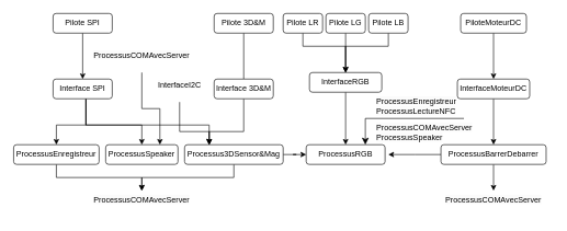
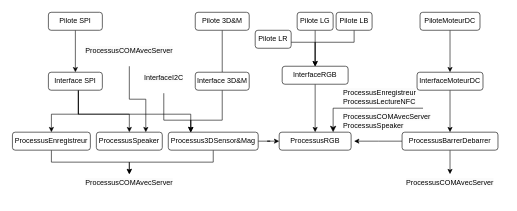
  <mxCell id="0" />
  <mxCell id="1" parent="0" />
  <mxCell id="2" value="" style="edgeStyle=orthogonalEdgeStyle;rounded=0;orthogonalLoop=1;jettySize=auto;html=1;" parent="1" source="4" target="32" edge="1"><mxGeometry relative="1" as="geometry" /></mxCell>
  <mxCell id="3" style="edgeStyle=orthogonalEdgeStyle;rounded=0;orthogonalLoop=1;jettySize=auto;html=1;entryX=0;entryY=0.5;entryDx=0;entryDy=0;" parent="1" source="4" target="34" edge="1"><mxGeometry relative="1" as="geometry" /></mxCell>
  <mxCell id="4" value="Processus3DSensor&amp;amp;Mag" style="rounded=1;whiteSpace=wrap;html=1;" parent="1" vertex="1"><mxGeometry y="220" width="150" height="30" as="geometry" x="280" /></mxCell>
  <mxCell id="5" value="" style="edgeStyle=orthogonalEdgeStyle;rounded=0;orthogonalLoop=1;jettySize=auto;html=1;" parent="1" source="6" target="8" edge="1"><mxGeometry relative="1" as="geometry" /></mxCell>
  <mxCell id="6" value="PiloteMoteurDC" style="rounded=1;whiteSpace=wrap;html=1;" parent="1" vertex="1"><mxGeometry x="700" y="20" width="100" height="30" as="geometry" /></mxCell>
  <mxCell id="7" value="" style="edgeStyle=orthogonalEdgeStyle;rounded=0;orthogonalLoop=1;jettySize=auto;html=1;" parent="1" source="8" target="11" edge="1"><mxGeometry relative="1" as="geometry" /></mxCell>
  <mxCell id="8" value="InterfaceMoteurDC" style="rounded=1;whiteSpace=wrap;html=1;" parent="1" vertex="1"><mxGeometry x="695" y="120" width="110" height="30" as="geometry" /></mxCell>
  <mxCell id="9" value="" style="edgeStyle=orthogonalEdgeStyle;rounded=0;orthogonalLoop=1;jettySize=auto;html=1;" parent="1" source="11" target="33" edge="1"><mxGeometry relative="1" as="geometry" /></mxCell>
  <mxCell id="10" style="edgeStyle=orthogonalEdgeStyle;rounded=0;orthogonalLoop=1;jettySize=auto;html=1;" parent="1" source="11" edge="1"><mxGeometry relative="1" as="geometry"><mxPoint x="590" y="235" as="targetPoint" /></mxGeometry></mxCell>
  <mxCell id="11" value="ProcessusBarrerDebarrer" style="rounded=1;whiteSpace=wrap;html=1;" parent="1" vertex="1"><mxGeometry x="670" y="220" width="160" height="30" as="geometry" /></mxCell>
  <mxCell id="12" style="edgeStyle=orthogonalEdgeStyle;rounded=0;orthogonalLoop=1;jettySize=auto;html=1;entryX=0.25;entryY=0;entryDx=0;entryDy=0;" parent="1" source="13" target="4" edge="1"><mxGeometry relative="1" as="geometry"><Array as="points"><mxPoint x="273" y="200" /><mxPoint x="318" y="200" /></Array></mxGeometry></mxCell>
  <mxCell id="13" value="&lt;span style=&quot;color: rgb(0, 0, 0); font-family: Helvetica; font-size: 12px; font-style: normal; font-variant-ligatures: normal; font-variant-caps: normal; font-weight: 400; letter-spacing: normal; orphans: 2; text-indent: 0px; text-transform: none; widows: 2; word-spacing: 0px; -webkit-text-stroke-width: 0px; background-color: rgb(251, 251, 251); text-decoration-thickness: initial; text-decoration-style: initial; text-decoration-color: initial; float: none; display: inline !important;&quot;&gt;InterfaceI2C&lt;/span&gt;" style="text;whiteSpace=wrap;html=1;align=center;" parent="1" vertex="1"><mxGeometry x="235" y="115" width="75" height="40" as="geometry" /></mxCell>
  <mxCell id="14" value="" style="edgeStyle=orthogonalEdgeStyle;rounded=0;orthogonalLoop=1;jettySize=auto;html=1;endArrow=none;" parent="1" source="15" target="17" edge="1"><mxGeometry relative="1" as="geometry" /></mxCell>
  <mxCell id="15" value="Pilote 3D&amp;amp;M" style="rounded=1;whiteSpace=wrap;html=1;" parent="1" vertex="1"><mxGeometry x="325" y="20" width="90" height="30" as="geometry" /></mxCell>
  <mxCell id="16" style="edgeStyle=orthogonalEdgeStyle;rounded=0;orthogonalLoop=1;jettySize=auto;html=1;entryX=0.25;entryY=0;entryDx=0;entryDy=0;" parent="1" source="17" target="4" edge="1"><mxGeometry relative="1" as="geometry"><Array as="points"><mxPoint x="370" y="200" /><mxPoint x="318" y="200" /></Array></mxGeometry></mxCell>
  <mxCell id="17" value="Interface 3D&amp;amp;M" style="rounded=1;whiteSpace=wrap;html=1;" parent="1" vertex="1"><mxGeometry x="325" y="120" width="90" height="30" as="geometry" /></mxCell>
  <mxCell id="18" value="" style="edgeStyle=orthogonalEdgeStyle;rounded=0;orthogonalLoop=1;jettySize=auto;html=1;" parent="1" source="19" target="23" edge="1"><mxGeometry relative="1" as="geometry" /></mxCell>
  <mxCell id="19" value="Pilote SPI" style="rounded=1;whiteSpace=wrap;html=1;" parent="1" vertex="1"><mxGeometry x="80" y="20" width="90" height="30" as="geometry" /></mxCell>
  <mxCell id="20" style="edgeStyle=orthogonalEdgeStyle;rounded=0;orthogonalLoop=1;jettySize=auto;html=1;entryX=0.25;entryY=0;entryDx=0;entryDy=0;" parent="1" source="23" target="4" edge="1"><mxGeometry relative="1" as="geometry"><Array as="points"><mxPoint x="130" y="190" /><mxPoint x="318" y="190" /></Array></mxGeometry></mxCell>
  <mxCell id="21" style="edgeStyle=orthogonalEdgeStyle;rounded=0;orthogonalLoop=1;jettySize=auto;html=1;entryX=0.5;entryY=0;entryDx=0;entryDy=0;" parent="1" source="23" target="40" edge="1"><mxGeometry relative="1" as="geometry"><Array as="points"><mxPoint x="130" y="190" /><mxPoint x="215" y="190" /></Array></mxGeometry></mxCell>
  <mxCell id="22" style="edgeStyle=orthogonalEdgeStyle;rounded=0;orthogonalLoop=1;jettySize=auto;html=1;entryX=0.5;entryY=0;entryDx=0;entryDy=0;" parent="1" source="23" target="42" edge="1"><mxGeometry relative="1" as="geometry"><Array as="points"><mxPoint x="130" y="190" /><mxPoint x="85" y="190" /></Array></mxGeometry></mxCell>
  <mxCell id="23" value="Interface SPI" style="rounded=1;whiteSpace=wrap;html=1;" parent="1" vertex="1"><mxGeometry x="80" y="120" width="90" height="30" as="geometry" /></mxCell>
  <mxCell id="24" style="edgeStyle=orthogonalEdgeStyle;rounded=0;orthogonalLoop=1;jettySize=auto;html=1;entryX=0.5;entryY=0;entryDx=0;entryDy=0;" parent="1" source="25" target="31" edge="1"><mxGeometry relative="1" as="geometry"><Array as="points"><mxPoint x="460" y="70.02" /><mxPoint x="525" y="70.02" /></Array></mxGeometry></mxCell>
- <mxCell id="25" value="Pilote LR" style="rounded=1;whiteSpace=wrap;html=1;" parent="1" vertex="1"><mxGeometry x="430" y="20" width="60" height="30" as="geometry" /></mxCell>
+ <mxCell id="25" value="Pilote LR" style="rounded=1;whiteSpace=wrap;html=1;" parent="1" vertex="1"><mxGeometry x="425" y="50" width="60" height="30" as="geometry" /></mxCell>
  <mxCell id="26" value="" style="edgeStyle=orthogonalEdgeStyle;rounded=0;orthogonalLoop=1;jettySize=auto;html=1;" parent="1" source="27" target="31" edge="1"><mxGeometry relative="1" as="geometry" /></mxCell>
  <mxCell id="27" value="Pilote LG" style="rounded=1;whiteSpace=wrap;html=1;" parent="1" vertex="1"><mxGeometry x="495" y="20" width="60" height="30" as="geometry" /></mxCell>
  <mxCell id="28" value="" style="edgeStyle=orthogonalEdgeStyle;rounded=0;orthogonalLoop=1;jettySize=auto;html=1;endArrow=open;" parent="1" source="29" target="31" edge="1"><mxGeometry relative="1" as="geometry"><Array as="points"><mxPoint x="590" y="70.02" /><mxPoint x="525" y="70.02" /></Array></mxGeometry></mxCell>
  <mxCell id="29" value="Pilote LB" style="rounded=1;whiteSpace=wrap;html=1;" parent="1" vertex="1"><mxGeometry x="560" y="20" width="60" height="30" as="geometry" /></mxCell>
  <mxCell id="30" value="" style="edgeStyle=orthogonalEdgeStyle;rounded=0;orthogonalLoop=1;jettySize=auto;html=1;" parent="1" source="31" target="34" edge="1"><mxGeometry relative="1" as="geometry" /></mxCell>
  <mxCell id="31" value="InterfaceRGB" style="rounded=1;whiteSpace=wrap;html=1;" parent="1" vertex="1"><mxGeometry x="470" y="110.02" width="110" height="30" as="geometry" /></mxCell>
  <mxCell id="32" value="&lt;span style=&quot;color: rgb(0, 0, 0); font-family: Helvetica; font-size: 12px; font-style: normal; font-variant-ligatures: normal; font-variant-caps: normal; font-weight: 400; letter-spacing: normal; orphans: 2; text-indent: 0px; text-transform: none; widows: 2; word-spacing: 0px; -webkit-text-stroke-width: 0px; background-color: rgb(251, 251, 251); text-decoration-thickness: initial; text-decoration-style: initial; text-decoration-color: initial; float: none; display: inline !important;&quot;&gt;ProcessusCOMAvecServer&lt;/span&gt;" style="text;whiteSpace=wrap;html=1;align=center;" parent="1" vertex="1"><mxGeometry x="125" y="290" width="180" height="40" as="geometry" /></mxCell>
  <mxCell id="33" value="&lt;span style=&quot;color: rgb(0, 0, 0); font-family: Helvetica; font-size: 12px; font-style: normal; font-variant-ligatures: normal; font-variant-caps: normal; font-weight: 400; letter-spacing: normal; orphans: 2; text-indent: 0px; text-transform: none; widows: 2; word-spacing: 0px; -webkit-text-stroke-width: 0px; background-color: rgb(251, 251, 251); text-decoration-thickness: initial; text-decoration-style: initial; text-decoration-color: initial; float: none; display: inline !important;&quot;&gt;ProcessusCOMAvecServer&lt;/span&gt;" style="text;whiteSpace=wrap;html=1;align=center;" parent="1" vertex="1"><mxGeometry x="660" y="290" width="180" height="40" as="geometry" /></mxCell>
  <mxCell id="34" value="ProcessusRGB" style="whiteSpace=wrap;html=1;rounded=1;" parent="1" vertex="1"><mxGeometry x="465" y="220" width="120" height="30" as="geometry" /></mxCell>
  <mxCell id="35" value="" style="edgeStyle=segmentEdgeStyle;endArrow=classic;html=1;curved=0;rounded=0;endSize=8;startSize=8;sourcePerimeterSpacing=0;targetPerimeterSpacing=0;entryX=0.75;entryY=0;entryDx=0;entryDy=0;exitX=0.75;exitY=0;exitDx=0;exitDy=0;" parent="1" source="37" target="34" edge="1"><mxGeometry width="100" relative="1" as="geometry"><mxPoint x="610" y="180" as="sourcePoint" /><mxPoint x="660" y="200" as="targetPoint" /><Array as="points"><mxPoint x="555" y="180" /></Array></mxGeometry></mxCell>
  <mxCell id="36" value="&lt;span style=&quot;color: rgb(0, 0, 0); font-family: Helvetica; font-size: 12px; font-style: normal; font-variant-ligatures: normal; font-variant-caps: normal; font-weight: 400; letter-spacing: normal; orphans: 2; text-align: center; text-indent: 0px; text-transform: none; widows: 2; word-spacing: 0px; -webkit-text-stroke-width: 0px; background-color: rgb(251, 251, 251); text-decoration-thickness: initial; text-decoration-style: initial; text-decoration-color: initial; float: none; display: inline !important;&quot;&gt;ProcessusLectureNFC&lt;/span&gt;" style="text;whiteSpace=wrap;html=1;" parent="1" vertex="1"><mxGeometry x="570" y="155" width="150" height="40" as="geometry" /></mxCell>
  <mxCell id="37" value="&lt;span style=&quot;color: rgb(0, 0, 0); font-family: Helvetica; font-size: 12px; font-style: normal; font-variant-ligatures: normal; font-variant-caps: normal; font-weight: 400; letter-spacing: normal; orphans: 2; text-align: center; text-indent: 0px; text-transform: none; widows: 2; word-spacing: 0px; -webkit-text-stroke-width: 0px; background-color: rgb(251, 251, 251); text-decoration-thickness: initial; text-decoration-style: initial; text-decoration-color: initial; float: none; display: inline !important;&quot;&gt;ProcessusCOMAvecServer&lt;/span&gt;" style="text;whiteSpace=wrap;html=1;" parent="1" vertex="1"><mxGeometry x="570" y="180" width="180" height="40" as="geometry" /></mxCell>
  <mxCell id="38" value="&lt;span style=&quot;color: rgb(0, 0, 0); font-family: Helvetica; font-size: 12px; font-style: normal; font-variant-ligatures: normal; font-variant-caps: normal; font-weight: 400; letter-spacing: normal; orphans: 2; text-align: center; text-indent: 0px; text-transform: none; widows: 2; word-spacing: 0px; -webkit-text-stroke-width: 0px; background-color: rgb(251, 251, 251); text-decoration-thickness: initial; text-decoration-style: initial; text-decoration-color: initial; float: none; display: inline !important;&quot;&gt;ProcessusEnregistreur&lt;/span&gt;" style="text;whiteSpace=wrap;html=1;" parent="1" vertex="1"><mxGeometry x="570" y="140.02" width="150" height="40" as="geometry" /></mxCell>
  <mxCell id="39" value="&lt;span style=&quot;color: rgb(0, 0, 0); font-family: Helvetica; font-size: 12px; font-style: normal; font-variant-ligatures: normal; font-variant-caps: normal; font-weight: 400; letter-spacing: normal; orphans: 2; text-align: center; text-indent: 0px; text-transform: none; widows: 2; word-spacing: 0px; -webkit-text-stroke-width: 0px; background-color: rgb(251, 251, 251); text-decoration-thickness: initial; text-decoration-style: initial; text-decoration-color: initial; float: none; display: inline !important;&quot;&gt;ProcessusSpeaker&lt;/span&gt;" style="text;whiteSpace=wrap;html=1;" parent="1" vertex="1"><mxGeometry x="570" y="195" width="150" height="40" as="geometry" /></mxCell>
  <mxCell id="40" value="ProcessusSpeaker" style="rounded=1;whiteSpace=wrap;html=1;" parent="1" vertex="1"><mxGeometry x="160" y="220" width="110" height="30" as="geometry" /></mxCell>
  <mxCell id="41" style="edgeStyle=orthogonalEdgeStyle;rounded=0;orthogonalLoop=1;jettySize=auto;html=1;entryX=0.5;entryY=0;entryDx=0;entryDy=0;" parent="1" source="42" target="32" edge="1"><mxGeometry relative="1" as="geometry" /></mxCell>
  <mxCell id="42" value="ProcessusEnregistreur" style="rounded=1;whiteSpace=wrap;html=1;" parent="1" vertex="1"><mxGeometry x="20" y="220" width="130" height="30" as="geometry" /></mxCell>
  <mxCell id="43" style="edgeStyle=orthogonalEdgeStyle;rounded=0;orthogonalLoop=1;jettySize=auto;html=1;entryX=0.75;entryY=0;entryDx=0;entryDy=0;" parent="1" source="44" target="40" edge="1"><mxGeometry relative="1" as="geometry" /></mxCell>
  <mxCell id="44" value="&lt;span style=&quot;color: rgb(0, 0, 0); font-family: Helvetica; font-size: 12px; font-style: normal; font-variant-ligatures: normal; font-variant-caps: normal; font-weight: 400; letter-spacing: normal; orphans: 2; text-indent: 0px; text-transform: none; widows: 2; word-spacing: 0px; -webkit-text-stroke-width: 0px; background-color: rgb(251, 251, 251); text-decoration-thickness: initial; text-decoration-style: initial; text-decoration-color: initial; float: none; display: inline !important;&quot;&gt;ProcessusCOMAvecServer&lt;/span&gt;" style="text;whiteSpace=wrap;html=1;align=center;" parent="1" vertex="1"><mxGeometry x="140" y="70" width="150" height="40" as="geometry" /></mxCell>
